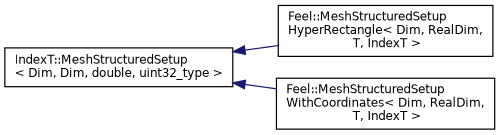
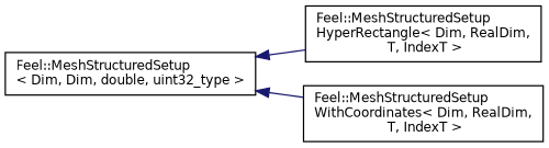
  digraph {
    rankdir=LR
    node [color=black fillcolor=white fontname=Helvetica fontsize=10 shape=record style=filled]
    edge [color=midnightblue dir=back fontname=Helvetica fontsize=10 labelfontname=Helvetica labelfontsize=10 style=solid]
-   n1 [height=0.2 label="IndexT::MeshStructuredSetup\l\< Dim, Dim, double, uint32_type \>" width=0.4]
+   n1 [height=0.2 label="Feel::MeshStructuredSetup\l\< Dim, Dim, double, uint32_type \>" width=0.4]
    n2 [height=0.2 label="Feel::MeshStructuredSetup\lHyperRectangle\< Dim, RealDim,\l T, IndexT \>" width=0.4]
    n3 [height=0.2 label="Feel::MeshStructuredSetup\lWithCoordinates\< Dim, RealDim,\l T, IndexT \>" width=0.4]
    n1 -> n2
    n1 -> n3
  }
